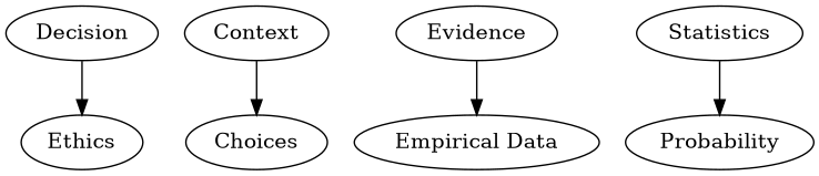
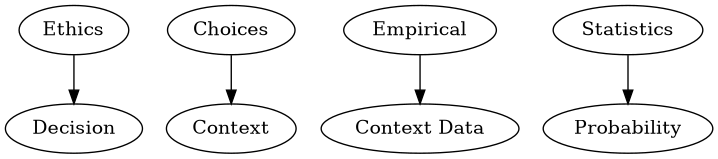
  digraph {
    Decision
    Ethics
    Choices
    Context
-   Evidence
-   "Empirical Data"
+   Evidence [label=Empirical]
+   "Empirical Data" [label="Context Data"]
    Statistics
    Probability
-   Decision -> Ethics
-   Context -> Choices
+   Ethics -> Decision
+   Choices -> Context
    Evidence -> "Empirical Data"
    Statistics -> Probability
  }
